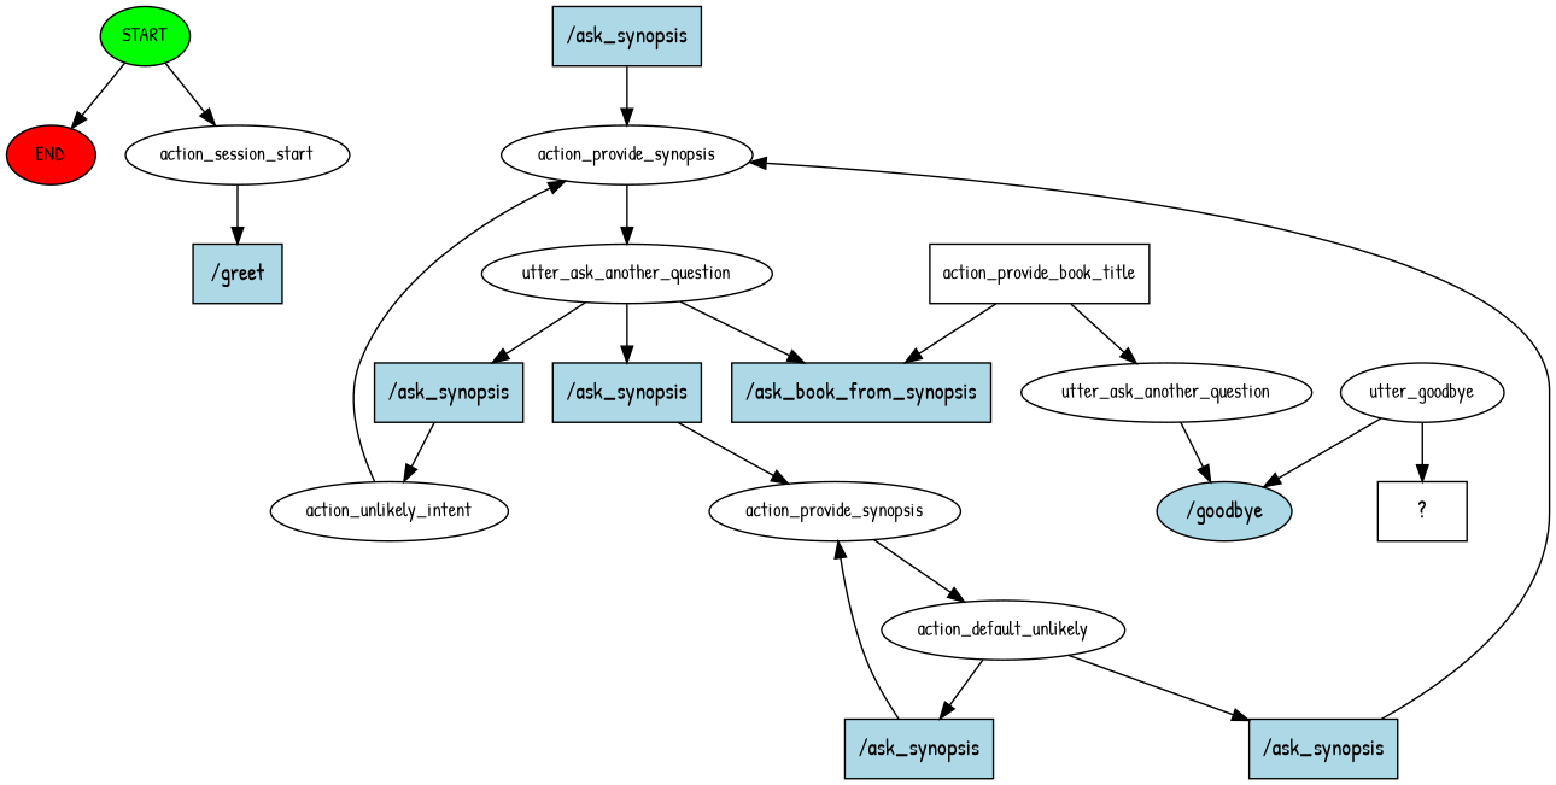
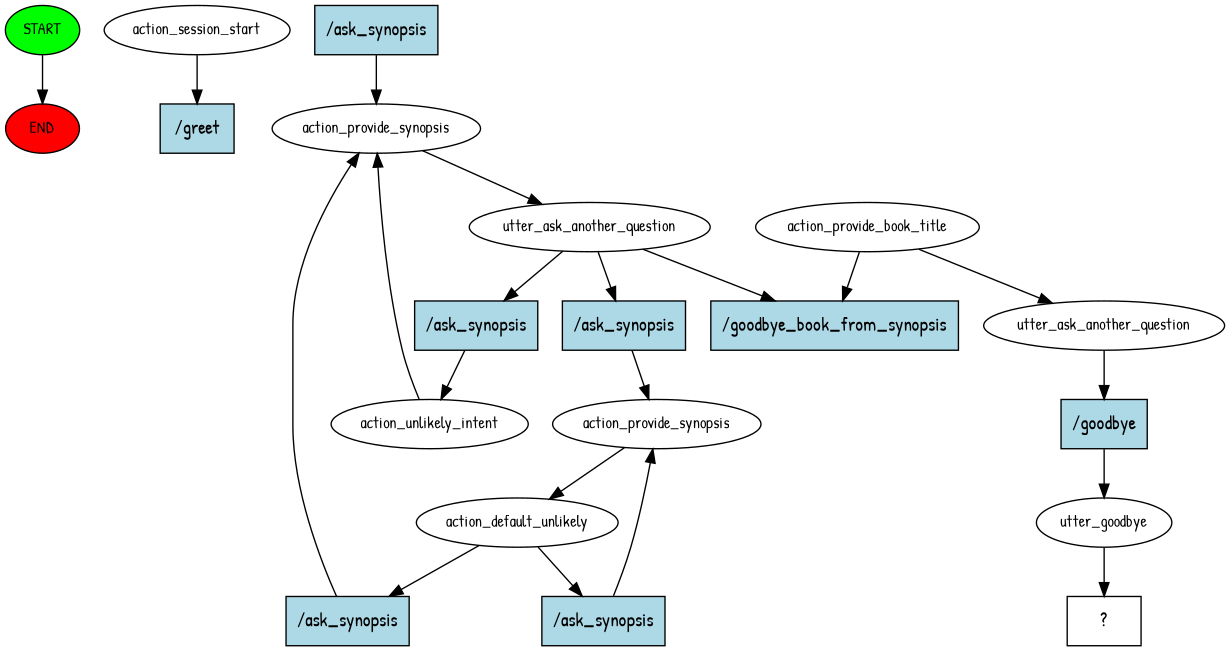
  digraph {
    fontname="Patrick Hand"
    node [fontname="Patrick Hand" fontsize=12]
    edge [fontname="Patrick Hand"]
    n1 [fillcolor=green label=START style=filled]
    n2 [fillcolor=red label=END style=filled]
    n3 [label=action_session_start]
    n4 [fillcolor=lightblue label="/greet" shape=rect style=filled fontsize=""]
    n5 [fillcolor=lightblue label="/ask_synopsis" shape=rect style=filled fontsize=""]
    n6 [label=action_provide_synopsis]
    n7 [label=utter_ask_another_question]
    n8 [fillcolor=lightblue label="/ask_synopsis" shape=rect style=filled fontsize=""]
    n9 [fillcolor=lightblue label="/ask_synopsis" shape=rect style=filled fontsize=""]
-   n10 [fillcolor=lightblue label="/ask_book_from_synopsis" shape=rect style=filled fontsize=""]
+   n10 [fillcolor=lightblue label="/goodbye_book_from_synopsis" shape=rect style=filled fontsize=""]
    n11 [label=action_provide_synopsis]
    n12 [label=action_unlikely_intent]
    n13 [label=action_default_unlikely]
    n14 [fillcolor=lightblue label="/ask_synopsis" shape=rect style=filled fontsize=""]
    n15 [fillcolor=lightblue label="/ask_synopsis" shape=rect style=filled fontsize=""]
-   n16 [label=action_provide_book_title shape=box]
+   n16 [label=action_provide_book_title]
    n17 [label=utter_ask_another_question]
-   n18 [fillcolor=lightblue label="/goodbye" shape=ellipse style=filled fontsize=""]
+   n18 [fillcolor=lightblue label="/goodbye" shape=rect style=filled fontsize=""]
    n19 [label=utter_goodbye]
    n20 [label="  ?  " shape=rect fontsize=""]
    n1 -> n2
-   n1 -> n3
    n3 -> n4
    n5 -> n6
    n6 -> n7
    n7 -> n8
    n7 -> n9
    n7 -> n10
    n8 -> n11
    n9 -> n12
    n11 -> n13
    n12 -> n6
    n13 -> n14
    n13 -> n15
    n14 -> n11
    n15 -> n6
    n16 -> n10
    n16 -> n17
    n17 -> n18
-   n19 -> n18
+   n18 -> n19
    n19 -> n20
  }
